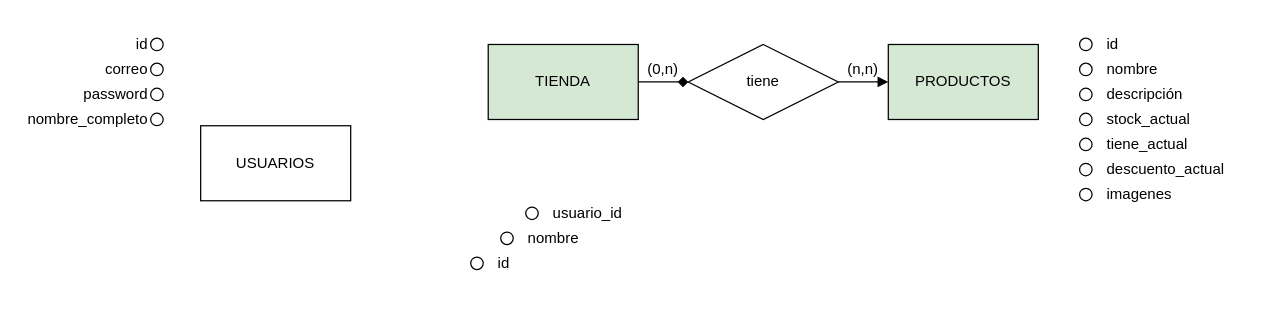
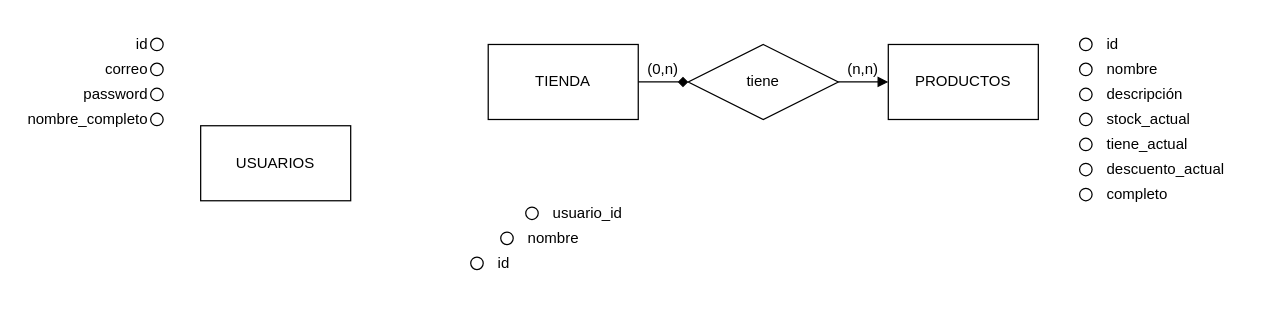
  <mxCell id="0" />
  <mxCell id="1" parent="0" />
  <mxCell id="2" value="USUARIOS" style="rounded=0;whiteSpace=wrap;html=1;" vertex="1" parent="1"><mxGeometry x="160" y="100" width="120" height="60" as="geometry" /></mxCell>
  <mxCell id="3" value="" style="ellipse;whiteSpace=wrap;html=1;aspect=fixed;fillColor=#FFFFFF;" vertex="1" parent="1"><mxGeometry x="120" y="30" width="10" height="10" as="geometry" /></mxCell>
  <mxCell id="4" value="id" style="text;html=1;strokeColor=none;fillColor=none;align=right;verticalAlign=middle;whiteSpace=wrap;rounded=0;" vertex="1" parent="1"><mxGeometry x="60" y="20" width="60" height="30" as="geometry" /></mxCell>
  <mxCell id="5" value="" style="ellipse;whiteSpace=wrap;html=1;aspect=fixed;" vertex="1" parent="1"><mxGeometry x="120" y="50" width="10" height="10" as="geometry" /></mxCell>
  <mxCell id="6" value="correo" style="text;html=1;strokeColor=none;fillColor=none;align=right;verticalAlign=middle;whiteSpace=wrap;rounded=0;" vertex="1" parent="1"><mxGeometry x="60" y="40" width="60" height="30" as="geometry" /></mxCell>
  <mxCell id="7" value="" style="ellipse;whiteSpace=wrap;html=1;aspect=fixed;" vertex="1" parent="1"><mxGeometry x="120" y="70" width="10" height="10" as="geometry" /></mxCell>
  <mxCell id="8" value="password" style="text;html=1;strokeColor=none;fillColor=none;align=right;verticalAlign=middle;whiteSpace=wrap;rounded=0;" vertex="1" parent="1"><mxGeometry x="60" y="60" width="60" height="30" as="geometry" /></mxCell>
  <mxCell id="9" value="" style="ellipse;whiteSpace=wrap;html=1;aspect=fixed;" vertex="1" parent="1"><mxGeometry x="120" y="90" width="10" height="10" as="geometry" /></mxCell>
  <mxCell id="10" value="nombre_completo" style="text;html=1;strokeColor=none;fillColor=none;align=right;verticalAlign=middle;whiteSpace=wrap;rounded=0;" vertex="1" parent="1"><mxGeometry x="20" y="80" width="100" height="30" as="geometry" /></mxCell>
- <mxCell id="11" value="TIENDA" style="rounded=0;whiteSpace=wrap;html=1;fillColor=#d5e8d4;" vertex="1" parent="1"><mxGeometry x="390" y="35" width="120" height="60" as="geometry" /></mxCell>
- <mxCell id="12" value="PRODUCTOS" style="rounded=0;whiteSpace=wrap;html=1;fillColor=#d5e8d4;" vertex="1" parent="1"><mxGeometry x="710" y="35" width="120" height="60" as="geometry" /></mxCell>
+ <mxCell id="11" value="TIENDA" style="rounded=0;whiteSpace=wrap;html=1;" vertex="1" parent="1"><mxGeometry x="390" y="35" width="120" height="60" as="geometry" /></mxCell>
+ <mxCell id="12" value="PRODUCTOS" style="rounded=0;whiteSpace=wrap;html=1;" vertex="1" parent="1"><mxGeometry x="710" y="35" width="120" height="60" as="geometry" /></mxCell>
  <mxCell id="13" value="" style="ellipse;whiteSpace=wrap;html=1;aspect=fixed;fillColor=#FFFFFF;" vertex="1" parent="1"><mxGeometry x="863" y="30" width="10" height="10" as="geometry" /></mxCell>
  <mxCell id="14" value="" style="ellipse;whiteSpace=wrap;html=1;aspect=fixed;" vertex="1" parent="1"><mxGeometry x="863" y="50" width="10" height="10" as="geometry" /></mxCell>
  <mxCell id="15" value="id" style="text;html=1;strokeColor=none;fillColor=none;align=left;verticalAlign=middle;whiteSpace=wrap;rounded=0;" vertex="1" parent="1"><mxGeometry x="883" y="20" width="60" height="30" as="geometry" /></mxCell>
  <mxCell id="16" value="nombre" style="text;html=1;strokeColor=none;fillColor=none;align=left;verticalAlign=middle;whiteSpace=wrap;rounded=0;" vertex="1" parent="1"><mxGeometry x="883" y="40" width="60" height="30" as="geometry" /></mxCell>
  <mxCell id="17" value="" style="ellipse;whiteSpace=wrap;html=1;aspect=fixed;" vertex="1" parent="1"><mxGeometry x="863" y="70" width="10" height="10" as="geometry" /></mxCell>
  <mxCell id="18" value="descripción" style="text;html=1;strokeColor=none;fillColor=none;align=left;verticalAlign=middle;whiteSpace=wrap;rounded=0;" vertex="1" parent="1"><mxGeometry x="883" y="60" width="60" height="30" as="geometry" /></mxCell>
  <mxCell id="19" value="" style="ellipse;whiteSpace=wrap;html=1;aspect=fixed;" vertex="1" parent="1"><mxGeometry x="863" y="90" width="10" height="10" as="geometry" /></mxCell>
  <mxCell id="20" value="stock_actual" style="text;html=1;strokeColor=none;fillColor=none;align=left;verticalAlign=middle;whiteSpace=wrap;rounded=0;" vertex="1" parent="1"><mxGeometry x="883" y="80" width="80" height="30" as="geometry" /></mxCell>
  <mxCell id="21" value="" style="ellipse;whiteSpace=wrap;html=1;aspect=fixed;" vertex="1" parent="1"><mxGeometry x="863" y="110" width="10" height="10" as="geometry" /></mxCell>
  <mxCell id="22" value="tiene_actual" style="text;html=1;strokeColor=none;fillColor=none;align=left;verticalAlign=middle;whiteSpace=wrap;rounded=0;" vertex="1" parent="1"><mxGeometry x="883" y="100" width="60" height="30" as="geometry" /></mxCell>
  <mxCell id="23" value="" style="ellipse;whiteSpace=wrap;html=1;aspect=fixed;" vertex="1" parent="1"><mxGeometry x="863" y="130" width="10" height="10" as="geometry" /></mxCell>
  <mxCell id="24" value="descuento_actual" style="text;html=1;strokeColor=none;fillColor=none;align=left;verticalAlign=middle;whiteSpace=wrap;rounded=0;" vertex="1" parent="1"><mxGeometry x="883" y="120" width="110" height="30" as="geometry" /></mxCell>
  <mxCell id="25" value="" style="ellipse;whiteSpace=wrap;html=1;aspect=fixed;fillColor=#FFFFFF;" vertex="1" parent="1"><mxGeometry x="376" y="205" width="10" height="10" as="geometry" /></mxCell>
  <mxCell id="26" value="id" style="text;html=1;strokeColor=none;fillColor=none;align=left;verticalAlign=middle;whiteSpace=wrap;rounded=0;" vertex="1" parent="1"><mxGeometry x="396" y="195" width="60" height="30" as="geometry" /></mxCell>
  <mxCell id="27" value="" style="ellipse;whiteSpace=wrap;html=1;aspect=fixed;fillColor=none;" vertex="1" parent="1"><mxGeometry x="400" y="185" width="10" height="10" as="geometry" /></mxCell>
  <mxCell id="28" value="nombre" style="text;html=1;strokeColor=none;fillColor=none;align=left;verticalAlign=middle;whiteSpace=wrap;rounded=0;" vertex="1" parent="1"><mxGeometry x="420" y="175" width="60" height="30" as="geometry" /></mxCell>
  <mxCell id="29" value="" style="ellipse;whiteSpace=wrap;html=1;aspect=fixed;fillColor=none;" vertex="1" parent="1"><mxGeometry x="420" y="165" width="10" height="10" as="geometry" /></mxCell>
  <mxCell id="30" value="usuario_id" style="text;html=1;strokeColor=none;fillColor=none;align=left;verticalAlign=middle;whiteSpace=wrap;rounded=0;" vertex="1" parent="1"><mxGeometry x="440" y="155" width="60" height="30" as="geometry" /></mxCell>
  <mxCell id="31" value="" style="ellipse;whiteSpace=wrap;html=1;aspect=fixed;" vertex="1" parent="1"><mxGeometry x="863" y="150" width="10" height="10" as="geometry" /></mxCell>
- <mxCell id="32" value="imagenes" style="text;html=1;strokeColor=none;fillColor=none;align=left;verticalAlign=middle;whiteSpace=wrap;rounded=0;" vertex="1" parent="1"><mxGeometry x="883" y="140" width="110" height="30" as="geometry" /></mxCell>
+ <mxCell id="32" value="completo" style="text;html=1;strokeColor=none;fillColor=none;align=left;verticalAlign=middle;whiteSpace=wrap;rounded=0;" vertex="1" parent="1"><mxGeometry x="883" y="140" width="110" height="30" as="geometry" /></mxCell>
  <mxCell id="33" value="tiene" style="shape=rhombus;perimeter=rhombusPerimeter;whiteSpace=wrap;html=1;align=center;fillColor=none;" vertex="1" parent="1"><mxGeometry x="550" y="35" width="120" height="60" as="geometry" /></mxCell>
  <mxCell id="34" value="" style="endArrow=diamond;html=1;rounded=0;exitX=1;exitY=0.5;exitDx=0;exitDy=0;entryX=0;entryY=0.5;entryDx=0;entryDy=0;" edge="1" parent="1" source="11" target="33"><mxGeometry width="50" height="50" relative="1" as="geometry"><mxPoint x="650" y="165" as="sourcePoint" /><mxPoint x="700" y="115" as="targetPoint" /></mxGeometry></mxCell>
  <mxCell id="35" value="" style="endArrow=block;html=1;rounded=0;exitX=1;exitY=0.5;exitDx=0;exitDy=0;entryX=0;entryY=0.5;entryDx=0;entryDy=0;" edge="1" parent="1" source="33" target="12"><mxGeometry width="50" height="50" relative="1" as="geometry"><mxPoint x="520" y="75" as="sourcePoint" /><mxPoint x="560" y="75" as="targetPoint" /></mxGeometry></mxCell>
  <mxCell id="36" value="(0,n)" style="text;html=1;strokeColor=none;fillColor=none;align=center;verticalAlign=middle;whiteSpace=wrap;rounded=0;" vertex="1" parent="1"><mxGeometry x="500" y="40" width="60" height="30" as="geometry" /></mxCell>
  <mxCell id="37" value="(n,n)" style="text;html=1;strokeColor=none;fillColor=none;align=center;verticalAlign=middle;whiteSpace=wrap;rounded=0;" vertex="1" parent="1"><mxGeometry x="660" y="40" width="60" height="30" as="geometry" /></mxCell>
